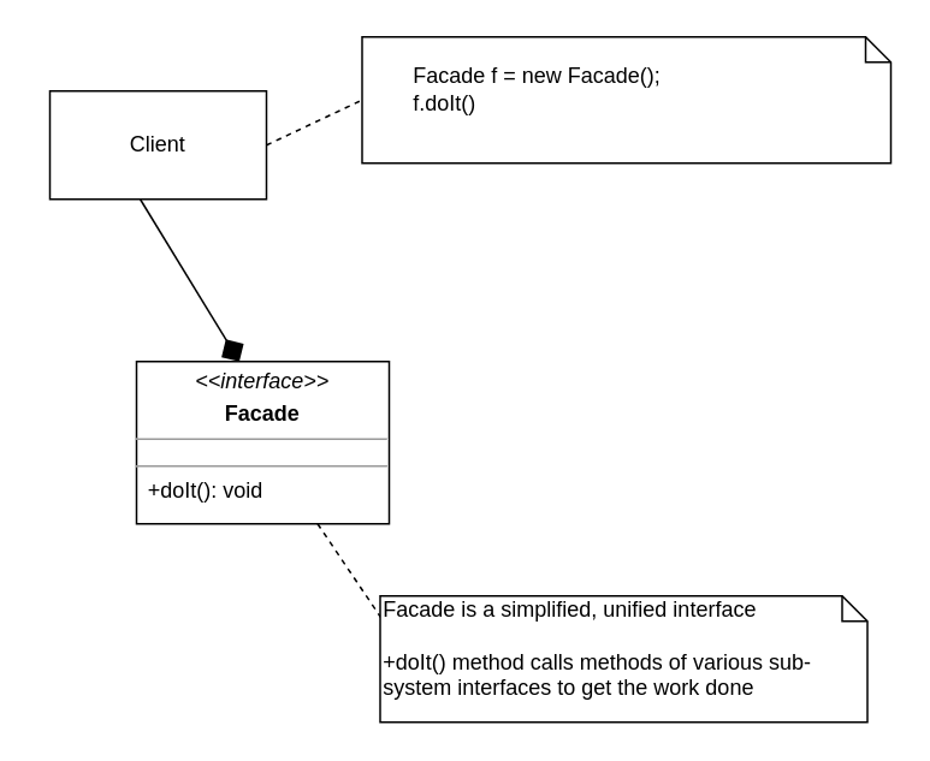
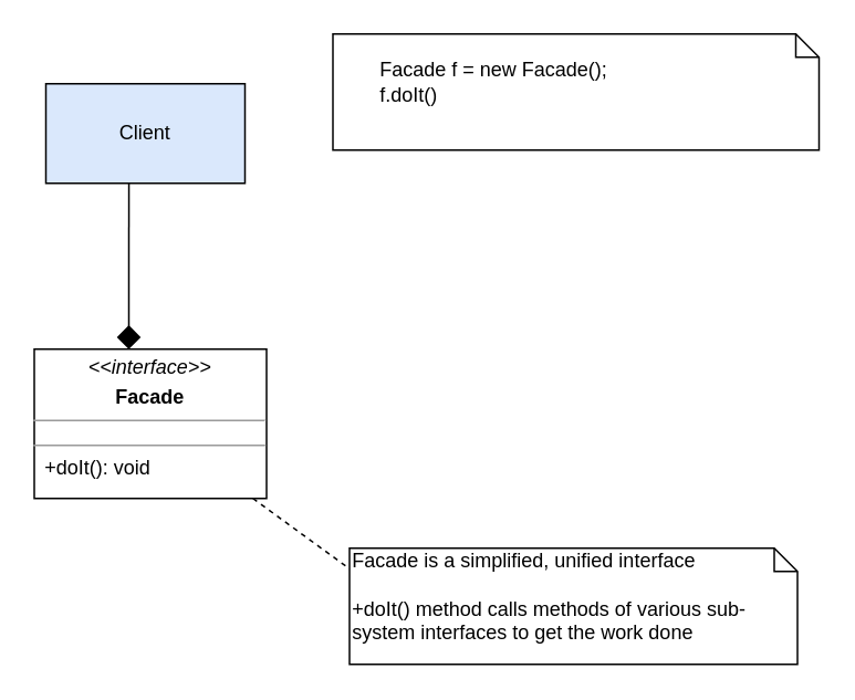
  <mxCell id="0" />
  <mxCell id="1" parent="0" />
- <mxCell id="2" value="Client" style="rounded=0;whiteSpace=wrap;html=1;" parent="1" vertex="1"><mxGeometry x="27" y="50" width="120" height="60" as="geometry" /></mxCell>
- <mxCell id="3" value="&lt;p style=&quot;margin: 0px ; margin-top: 4px ; text-align: center&quot;&gt;&lt;i&gt;&amp;lt;&amp;lt;interface&amp;gt;&amp;gt;&lt;/i&gt;&lt;/p&gt;&lt;p style=&quot;margin: 0px ; margin-top: 4px ; text-align: center&quot;&gt;&lt;b&gt;Facade&lt;/b&gt;&lt;/p&gt;&lt;hr size=&quot;1&quot;&gt;&lt;div style=&quot;height: 2px&quot;&gt;&lt;/div&gt;&lt;hr size=&quot;1&quot;&gt;&lt;div style=&quot;height: 2px&quot;&gt;&amp;nbsp; +doIt(): void&lt;/div&gt;" style="verticalAlign=top;align=left;overflow=fill;fontSize=12;fontFamily=Helvetica;html=1;" parent="1" vertex="1"><mxGeometry x="75" y="200" width="140" height="90" as="geometry" /></mxCell>
+ <mxCell id="2" value="Client" style="rounded=0;whiteSpace=wrap;html=1;fillColor=#dae8fc;" parent="1" vertex="1"><mxGeometry x="27" y="50" width="120" height="60" as="geometry" /></mxCell>
+ <mxCell id="3" value="&lt;p style=&quot;margin: 0px ; margin-top: 4px ; text-align: center&quot;&gt;&lt;i&gt;&amp;lt;&amp;lt;interface&amp;gt;&amp;gt;&lt;/i&gt;&lt;/p&gt;&lt;p style=&quot;margin: 0px ; margin-top: 4px ; text-align: center&quot;&gt;&lt;b&gt;Facade&lt;/b&gt;&lt;/p&gt;&lt;hr size=&quot;1&quot;&gt;&lt;div style=&quot;height: 2px&quot;&gt;&lt;/div&gt;&lt;hr size=&quot;1&quot;&gt;&lt;div style=&quot;height: 2px&quot;&gt;&amp;nbsp; +doIt(): void&lt;/div&gt;" style="verticalAlign=top;align=left;overflow=fill;fontSize=12;fontFamily=Helvetica;html=1;" parent="1" vertex="1"><mxGeometry x="20" y="210" width="140" height="90" as="geometry" /></mxCell>
  <mxCell id="4" value="" style="endArrow=diamond;endFill=1;endSize=12;html=1;exitX=0.417;exitY=1;exitDx=0;exitDy=0;exitPerimeter=0;entryX=0.407;entryY=0;entryDx=0;entryDy=0;entryPerimeter=0;" parent="1" source="2" target="3" edge="1"><mxGeometry width="160" relative="1" as="geometry"><mxPoint x="53" y="270" as="sourcePoint" /><mxPoint x="213" y="270" as="targetPoint" /></mxGeometry></mxCell>
  <mxCell id="5" value="&lt;br&gt;&amp;nbsp; &amp;nbsp; &amp;nbsp; &amp;nbsp; Facade f = new Facade();&lt;br&gt;&amp;nbsp; &amp;nbsp; &amp;nbsp; &amp;nbsp; f.doIt()&lt;br&gt;&amp;nbsp; &amp;nbsp; &amp;nbsp; &amp;nbsp;" style="shape=note;whiteSpace=wrap;html=1;size=14;verticalAlign=top;align=left;spacingTop=-6;" vertex="1" parent="1"><mxGeometry x="200" y="20" width="293" height="70" as="geometry" /></mxCell>
- <mxCell id="6" value="" style="endArrow=none;dashed=1;html=1;exitX=1;exitY=0.5;exitDx=0;exitDy=0;entryX=0;entryY=0.5;entryDx=0;entryDy=0;entryPerimeter=0;" edge="1" parent="1" source="2" target="5"><mxGeometry width="50" height="50" relative="1" as="geometry"><mxPoint x="110" y="260" as="sourcePoint" /><mxPoint x="160" y="210" as="targetPoint" /></mxGeometry></mxCell>
  <mxCell id="7" value="" style="endArrow=none;dashed=1;html=1;entryX=0.458;entryY=0.067;entryDx=0;entryDy=0;entryPerimeter=0;" edge="1" parent="1" source="3"><mxGeometry width="50" height="50" relative="1" as="geometry"><mxPoint x="110" y="260" as="sourcePoint" /><mxPoint x="211.32" y="343.34" as="targetPoint" /></mxGeometry></mxCell>
  <mxCell id="8" value="Facade is a simplified, unified interface&lt;br&gt;&lt;br&gt;+doIt() method calls methods of various sub-system interfaces to get the work done" style="shape=note;whiteSpace=wrap;html=1;size=14;verticalAlign=top;align=left;spacingTop=-6;" vertex="1" parent="1"><mxGeometry x="210" y="330" width="270" height="70" as="geometry" /></mxCell>
